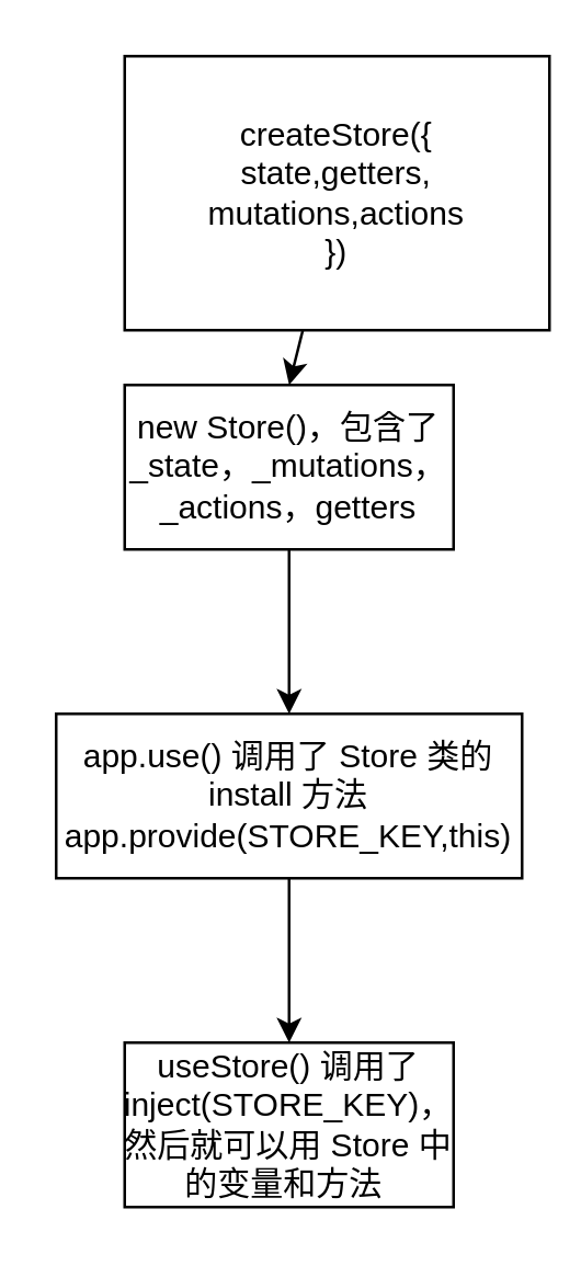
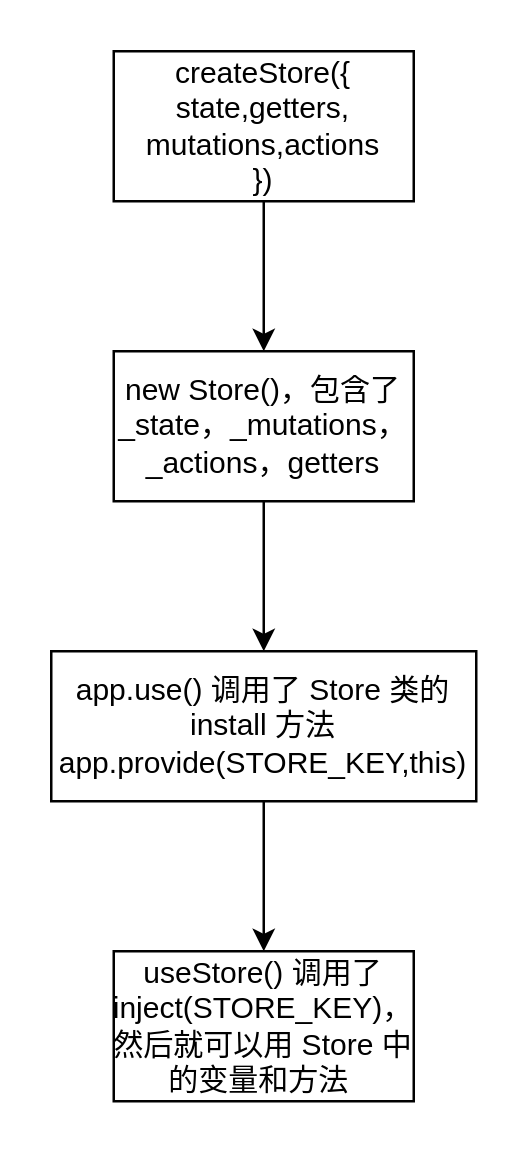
  <mxCell id="0" />
  <mxCell id="1" parent="0" />
  <mxCell id="2" style="edgeStyle=none;html=1;entryX=0.5;entryY=0;entryDx=0;entryDy=0;fontSize=12;" edge="1" parent="1" source="3" target="5"><mxGeometry relative="1" as="geometry" /></mxCell>
- <mxCell id="3" value="createStore({&lt;br&gt;state,getters,&lt;br&gt;mutations,actions&lt;br&gt;})" style="rounded=0;whiteSpace=wrap;html=1;" vertex="1" parent="1"><mxGeometry x="45" y="20" width="155" height="100" as="geometry" /></mxCell>
+ <mxCell id="3" value="createStore({&lt;br&gt;state,getters,&lt;br&gt;mutations,actions&lt;br&gt;})" style="rounded=0;whiteSpace=wrap;html=1;" vertex="1" parent="1"><mxGeometry x="45" y="20" width="120" height="60" as="geometry" /></mxCell>
  <mxCell id="4" style="edgeStyle=none;html=1;entryX=0.5;entryY=0;entryDx=0;entryDy=0;fontSize=12;" edge="1" parent="1" source="5" target="7"><mxGeometry relative="1" as="geometry" /></mxCell>
  <mxCell id="5" value="new Store()，包含了 _state，_mutations，_actions，getters" style="rounded=0;whiteSpace=wrap;html=1;" vertex="1" parent="1"><mxGeometry x="45" y="140" width="120" height="60" as="geometry" /></mxCell>
  <mxCell id="6" style="edgeStyle=none;html=1;entryX=0.5;entryY=0;entryDx=0;entryDy=0;fontSize=12;" edge="1" parent="1" source="7" target="8"><mxGeometry relative="1" as="geometry" /></mxCell>
  <mxCell id="7" value="app.use() 调用了 Store 类的 install 方法 app.provide(STORE_KEY,this)" style="rounded=0;whiteSpace=wrap;html=1;" vertex="1" parent="1"><mxGeometry x="20" y="260" width="170" height="60" as="geometry" /></mxCell>
  <mxCell id="8" value="&lt;font style=&quot;font-size: 12px&quot;&gt;useStore() 调用了 inject(STORE_KEY)，然后就可以用 Store 中的变量和方法&amp;nbsp;&lt;/font&gt;" style="rounded=0;whiteSpace=wrap;html=1;fontSize=8;" vertex="1" parent="1"><mxGeometry x="45" y="380" width="120" height="60" as="geometry" /></mxCell>
